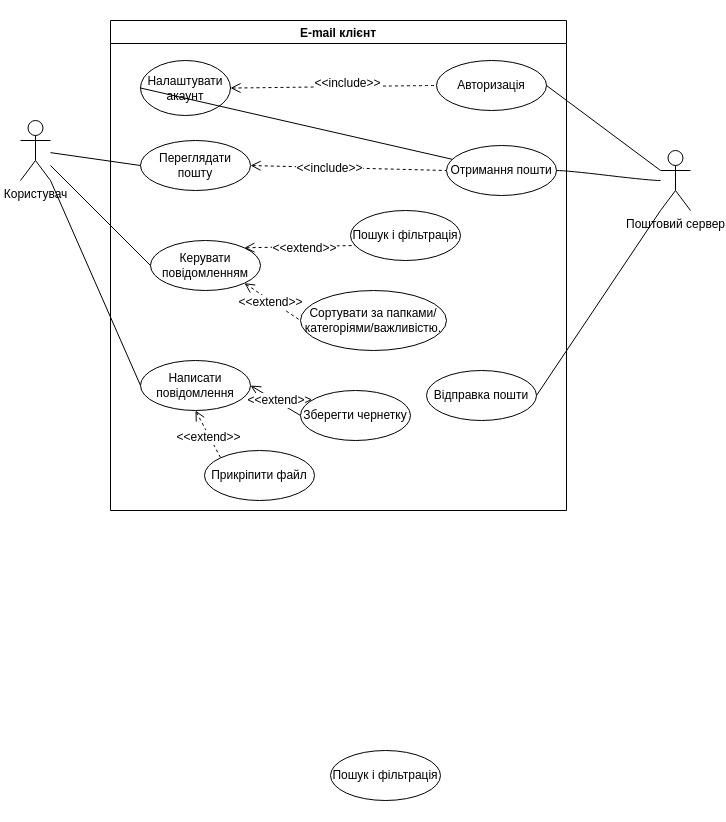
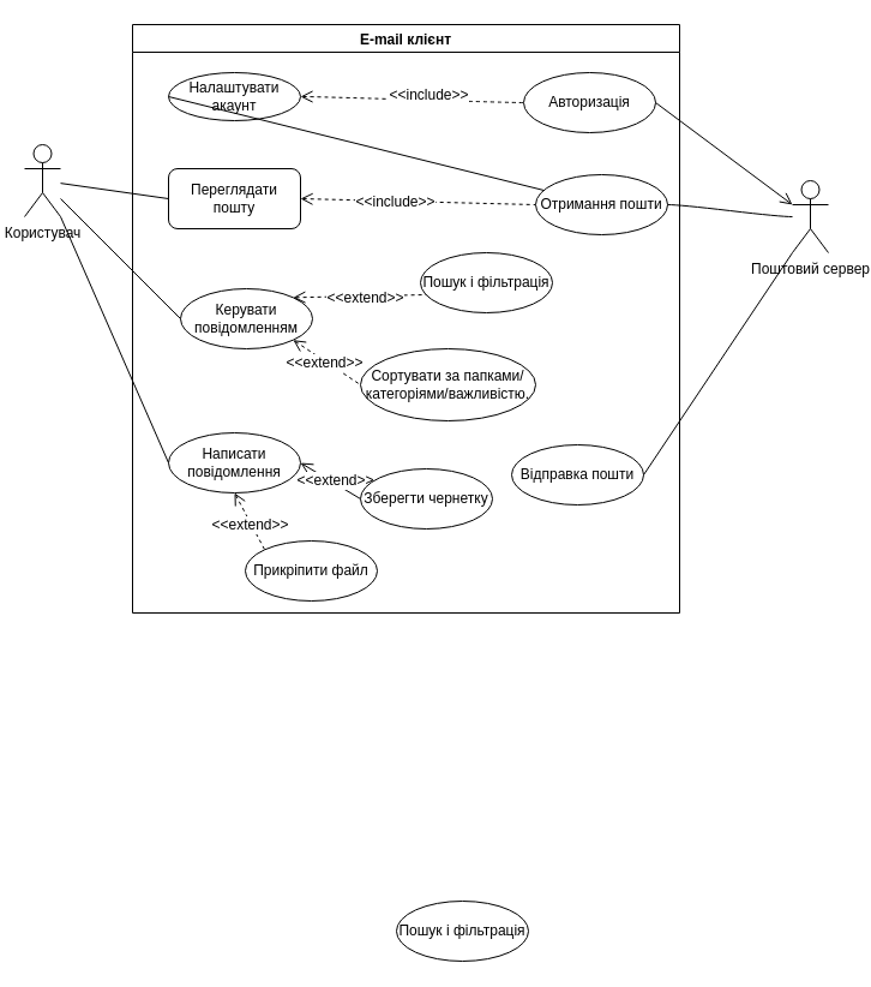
  <mxCell id="0" />
  <mxCell id="1" parent="0" />
  <mxCell id="2" value="E-mail клієнт" style="swimlane;" vertex="1" parent="1"><mxGeometry x="110" y="20" width="456" height="490" as="geometry" /></mxCell>
  <mxCell id="3" style="edgeStyle=entityRelationEdgeStyle;curved=1;rounded=0;orthogonalLoop=1;jettySize=auto;html=1;startArrow=open;endArrow=none;segment=10;sourcePerimeterSpacing=0;targetPerimeterSpacing=0;exitX=1;exitY=0.5;exitDx=0;exitDy=0;entryX=0;entryY=0.5;entryDx=0;entryDy=0;fontSize=12;startSize=8;endSize=8;endFill=0;dashed=1;startFill=0;" edge="1" parent="2" source="5" target="19"><mxGeometry relative="1" as="geometry" /></mxCell>
  <mxCell id="4" value="&amp;lt;&amp;lt;include&amp;gt;&amp;gt;" style="edgeLabel;html=1;align=center;verticalAlign=middle;resizable=0;points=[];fontSize=12;" vertex="1" connectable="0" parent="3"><mxGeometry x="0.136" y="4" relative="1" as="geometry"><mxPoint as="offset" /></mxGeometry></mxCell>
- <mxCell id="5" value="Налаштувати акаунт" style="ellipse;whiteSpace=wrap;html=1;align=center;newEdgeStyle={&quot;edgeStyle&quot;:&quot;entityRelationEdgeStyle&quot;,&quot;startArrow&quot;:&quot;none&quot;,&quot;endArrow&quot;:&quot;none&quot;,&quot;segment&quot;:10,&quot;curved&quot;:1,&quot;sourcePerimeterSpacing&quot;:0,&quot;targetPerimeterSpacing&quot;:0};treeFolding=1;treeMoving=1;" vertex="1" parent="2"><mxGeometry x="30" y="40" width="90" height="55" as="geometry" /></mxCell>
+ <mxCell id="5" value="Налаштувати акаунт" style="ellipse;whiteSpace=wrap;html=1;align=center;newEdgeStyle={&quot;edgeStyle&quot;:&quot;entityRelationEdgeStyle&quot;,&quot;startArrow&quot;:&quot;none&quot;,&quot;endArrow&quot;:&quot;none&quot;,&quot;segment&quot;:10,&quot;curved&quot;:1,&quot;sourcePerimeterSpacing&quot;:0,&quot;targetPerimeterSpacing&quot;:0};treeFolding=1;treeMoving=1;" vertex="1" parent="2"><mxGeometry x="30" y="40" width="110" height="40" as="geometry" /></mxCell>
  <mxCell id="6" style="rounded=0;orthogonalLoop=1;jettySize=auto;html=1;startArrow=open;endArrow=none;segment=10;sourcePerimeterSpacing=0;targetPerimeterSpacing=0;exitX=1;exitY=0.5;exitDx=0;exitDy=0;entryX=0;entryY=0.5;entryDx=0;entryDy=0;fontSize=12;startSize=8;endSize=8;endFill=0;dashed=1;startFill=0;" edge="1" parent="2" source="8" target="20"><mxGeometry relative="1" as="geometry" /></mxCell>
  <mxCell id="7" value="&amp;lt;&amp;lt;include&amp;gt;&amp;gt;" style="edgeLabel;html=1;align=center;verticalAlign=middle;resizable=0;points=[];fontSize=12;" vertex="1" connectable="0" parent="6"><mxGeometry x="-0.192" relative="1" as="geometry"><mxPoint as="offset" /></mxGeometry></mxCell>
- <mxCell id="8" value="Переглядати пошту" style="ellipse;whiteSpace=wrap;html=1;align=center;newEdgeStyle={&quot;edgeStyle&quot;:&quot;entityRelationEdgeStyle&quot;,&quot;startArrow&quot;:&quot;none&quot;,&quot;endArrow&quot;:&quot;none&quot;,&quot;segment&quot;:10,&quot;curved&quot;:1,&quot;sourcePerimeterSpacing&quot;:0,&quot;targetPerimeterSpacing&quot;:0};treeFolding=1;treeMoving=1;" vertex="1" parent="2"><mxGeometry x="30" y="120" width="110" height="50" as="geometry" /></mxCell>
+ <mxCell id="8" value="Переглядати пошту" style="whiteSpace=wrap;html=1;align=center;newEdgeStyle={&quot;edgeStyle&quot;:&quot;entityRelationEdgeStyle&quot;,&quot;startArrow&quot;:&quot;none&quot;,&quot;endArrow&quot;:&quot;none&quot;,&quot;segment&quot;:10,&quot;curved&quot;:1,&quot;sourcePerimeterSpacing&quot;:0,&quot;targetPerimeterSpacing&quot;:0};treeFolding=1;treeMoving=1;rounded=1;" vertex="1" parent="2"><mxGeometry x="30" y="120" width="110" height="50" as="geometry" /></mxCell>
  <mxCell id="9" value="Сортувати за папками/категоріями/важливістю." style="ellipse;whiteSpace=wrap;html=1;align=center;newEdgeStyle={&quot;edgeStyle&quot;:&quot;entityRelationEdgeStyle&quot;,&quot;startArrow&quot;:&quot;none&quot;,&quot;endArrow&quot;:&quot;none&quot;,&quot;segment&quot;:10,&quot;curved&quot;:1,&quot;sourcePerimeterSpacing&quot;:0,&quot;targetPerimeterSpacing&quot;:0};treeFolding=1;treeMoving=1;" vertex="1" parent="2"><mxGeometry x="190" y="270" width="146" height="60" as="geometry" /></mxCell>
  <mxCell id="10" style="rounded=0;orthogonalLoop=1;jettySize=auto;html=1;startArrow=open;endArrow=none;segment=10;sourcePerimeterSpacing=0;targetPerimeterSpacing=0;exitX=0.5;exitY=1;exitDx=0;exitDy=0;entryX=0;entryY=0;entryDx=0;entryDy=0;fontSize=12;startSize=8;endSize=8;dashed=1;startFill=0;" edge="1" parent="2" source="14" target="25"><mxGeometry relative="1" as="geometry" /></mxCell>
  <mxCell id="11" value="&amp;lt;&amp;lt;extend&amp;gt;&amp;gt;" style="edgeLabel;html=1;align=center;verticalAlign=middle;resizable=0;points=[];fontSize=12;" vertex="1" connectable="0" parent="10"><mxGeometry x="0.085" y="-1" relative="1" as="geometry"><mxPoint as="offset" /></mxGeometry></mxCell>
  <mxCell id="12" style="rounded=0;orthogonalLoop=1;jettySize=auto;html=1;startArrow=open;endArrow=none;segment=10;sourcePerimeterSpacing=0;targetPerimeterSpacing=0;exitX=1;exitY=0.5;exitDx=0;exitDy=0;entryX=0;entryY=0.5;entryDx=0;entryDy=0;fontSize=12;startSize=8;endSize=8;dashed=0;startFill=0;" edge="1" parent="2" source="14" target="24"><mxGeometry relative="1" as="geometry" /></mxCell>
  <mxCell id="13" value="&amp;lt;&amp;lt;extend&amp;gt;&amp;gt;" style="edgeLabel;html=1;align=center;verticalAlign=middle;resizable=0;points=[];fontSize=12;" vertex="1" connectable="0" parent="12"><mxGeometry x="0.088" y="2" relative="1" as="geometry"><mxPoint as="offset" /></mxGeometry></mxCell>
  <mxCell id="14" value="Написати повідомлення" style="ellipse;whiteSpace=wrap;html=1;align=center;newEdgeStyle={&quot;edgeStyle&quot;:&quot;entityRelationEdgeStyle&quot;,&quot;startArrow&quot;:&quot;none&quot;,&quot;endArrow&quot;:&quot;none&quot;,&quot;segment&quot;:10,&quot;curved&quot;:1,&quot;sourcePerimeterSpacing&quot;:0,&quot;targetPerimeterSpacing&quot;:0};treeFolding=1;treeMoving=1;" vertex="1" parent="2"><mxGeometry x="30" y="340" width="110" height="50" as="geometry" /></mxCell>
  <mxCell id="15" style="rounded=0;orthogonalLoop=1;jettySize=auto;html=1;startArrow=open;endArrow=none;segment=10;sourcePerimeterSpacing=0;targetPerimeterSpacing=0;exitX=1;exitY=1;exitDx=0;exitDy=0;entryX=0;entryY=0.5;entryDx=0;entryDy=0;fontSize=12;startSize=8;endSize=8;dashed=1;startFill=0;" edge="1" parent="2" source="17" target="9"><mxGeometry relative="1" as="geometry" /></mxCell>
  <mxCell id="16" value="&amp;lt;&amp;lt;extend&amp;gt;&amp;gt;" style="edgeLabel;html=1;align=center;verticalAlign=middle;resizable=0;points=[];fontSize=12;" vertex="1" connectable="0" parent="15"><mxGeometry x="-0.054" y="-1" relative="1" as="geometry"><mxPoint as="offset" /></mxGeometry></mxCell>
  <mxCell id="17" value="Керувати повідомленням" style="ellipse;whiteSpace=wrap;html=1;align=center;newEdgeStyle={&quot;edgeStyle&quot;:&quot;entityRelationEdgeStyle&quot;,&quot;startArrow&quot;:&quot;none&quot;,&quot;endArrow&quot;:&quot;none&quot;,&quot;segment&quot;:10,&quot;curved&quot;:1,&quot;sourcePerimeterSpacing&quot;:0,&quot;targetPerimeterSpacing&quot;:0};treeFolding=1;treeMoving=1;" vertex="1" parent="2"><mxGeometry x="40" y="220" width="110" height="50" as="geometry" /></mxCell>
  <mxCell id="18" value="Пошук і фільтрація" style="ellipse;whiteSpace=wrap;html=1;align=center;newEdgeStyle={&quot;edgeStyle&quot;:&quot;entityRelationEdgeStyle&quot;,&quot;startArrow&quot;:&quot;none&quot;,&quot;endArrow&quot;:&quot;none&quot;,&quot;segment&quot;:10,&quot;curved&quot;:1,&quot;sourcePerimeterSpacing&quot;:0,&quot;targetPerimeterSpacing&quot;:0};treeFolding=1;treeMoving=1;" vertex="1" parent="2"><mxGeometry x="240" y="190" width="110" height="50" as="geometry" /></mxCell>
  <mxCell id="19" value="Авторизація" style="ellipse;whiteSpace=wrap;html=1;align=center;newEdgeStyle={&quot;edgeStyle&quot;:&quot;entityRelationEdgeStyle&quot;,&quot;startArrow&quot;:&quot;none&quot;,&quot;endArrow&quot;:&quot;none&quot;,&quot;segment&quot;:10,&quot;curved&quot;:1,&quot;sourcePerimeterSpacing&quot;:0,&quot;targetPerimeterSpacing&quot;:0};treeFolding=1;treeMoving=1;" vertex="1" parent="2"><mxGeometry x="326" y="40" width="110" height="50" as="geometry" /></mxCell>
  <mxCell id="20" value="Отримання пошти" style="ellipse;whiteSpace=wrap;html=1;align=center;newEdgeStyle={&quot;edgeStyle&quot;:&quot;entityRelationEdgeStyle&quot;,&quot;startArrow&quot;:&quot;none&quot;,&quot;endArrow&quot;:&quot;none&quot;,&quot;segment&quot;:10,&quot;curved&quot;:1,&quot;sourcePerimeterSpacing&quot;:0,&quot;targetPerimeterSpacing&quot;:0};treeFolding=1;treeMoving=1;" vertex="1" parent="2"><mxGeometry x="336" y="125" width="110" height="50" as="geometry" /></mxCell>
  <mxCell id="21" value="Відправка пошти" style="ellipse;whiteSpace=wrap;html=1;align=center;newEdgeStyle={&quot;edgeStyle&quot;:&quot;entityRelationEdgeStyle&quot;,&quot;startArrow&quot;:&quot;none&quot;,&quot;endArrow&quot;:&quot;none&quot;,&quot;segment&quot;:10,&quot;curved&quot;:1,&quot;sourcePerimeterSpacing&quot;:0,&quot;targetPerimeterSpacing&quot;:0};treeFolding=1;treeMoving=1;" vertex="1" parent="2"><mxGeometry x="316" y="350" width="110" height="50" as="geometry" /></mxCell>
  <mxCell id="22" style="rounded=0;orthogonalLoop=1;jettySize=auto;html=1;startArrow=open;endArrow=none;segment=10;sourcePerimeterSpacing=0;targetPerimeterSpacing=0;exitX=1;exitY=0;exitDx=0;exitDy=0;entryX=0.045;entryY=0.7;entryDx=0;entryDy=0;entryPerimeter=0;fontSize=12;startSize=8;endSize=8;dashed=1;startFill=0;" edge="1" parent="2" source="17" target="18"><mxGeometry relative="1" as="geometry" /></mxCell>
  <mxCell id="23" value="&amp;lt;&amp;lt;extend&amp;gt;&amp;gt;" style="edgeLabel;html=1;align=center;verticalAlign=middle;resizable=0;points=[];fontSize=12;" vertex="1" connectable="0" parent="22"><mxGeometry x="0.08" y="-1" relative="1" as="geometry"><mxPoint as="offset" /></mxGeometry></mxCell>
  <mxCell id="24" value="Зберегти чернетку" style="ellipse;whiteSpace=wrap;html=1;align=center;newEdgeStyle={&quot;edgeStyle&quot;:&quot;entityRelationEdgeStyle&quot;,&quot;startArrow&quot;:&quot;none&quot;,&quot;endArrow&quot;:&quot;none&quot;,&quot;segment&quot;:10,&quot;curved&quot;:1,&quot;sourcePerimeterSpacing&quot;:0,&quot;targetPerimeterSpacing&quot;:0};treeFolding=1;treeMoving=1;" vertex="1" parent="2"><mxGeometry x="190" y="370" width="110" height="50" as="geometry" /></mxCell>
  <mxCell id="25" value="Прикріпити файл" style="ellipse;whiteSpace=wrap;html=1;align=center;newEdgeStyle={&quot;edgeStyle&quot;:&quot;entityRelationEdgeStyle&quot;,&quot;startArrow&quot;:&quot;none&quot;,&quot;endArrow&quot;:&quot;none&quot;,&quot;segment&quot;:10,&quot;curved&quot;:1,&quot;sourcePerimeterSpacing&quot;:0,&quot;targetPerimeterSpacing&quot;:0};treeFolding=1;treeMoving=1;" vertex="1" parent="2"><mxGeometry x="94" y="430" width="110" height="50" as="geometry" /></mxCell>
  <mxCell id="26" value="Користувач" style="shape=umlActor;verticalLabelPosition=bottom;verticalAlign=top;html=1;outlineConnect=0;" vertex="1" parent="1"><mxGeometry x="20" y="120" width="30" height="60" as="geometry" /></mxCell>
  <mxCell id="27" value="Поштовий сервер" style="shape=umlActor;verticalLabelPosition=bottom;verticalAlign=top;html=1;outlineConnect=0;" vertex="1" parent="1"><mxGeometry x="660" y="150" width="30" height="60" as="geometry" /></mxCell>
  <mxCell id="28" style="rounded=0;orthogonalLoop=1;jettySize=auto;html=1;startArrow=none;endArrow=none;segment=10;sourcePerimeterSpacing=0;targetPerimeterSpacing=0;exitX=0;exitY=0.5;exitDx=0;exitDy=0;fontSize=12;startSize=8;endSize=8;" edge="1" parent="1" source="5" target="20"><mxGeometry relative="1" as="geometry" /></mxCell>
  <mxCell id="29" style="rounded=0;orthogonalLoop=1;jettySize=auto;html=1;startArrow=none;endArrow=none;segment=10;sourcePerimeterSpacing=0;targetPerimeterSpacing=0;exitX=0;exitY=0.5;exitDx=0;exitDy=0;fontSize=12;startSize=8;endSize=8;" edge="1" parent="1" source="8" target="26"><mxGeometry relative="1" as="geometry" /></mxCell>
  <mxCell id="30" style="rounded=0;orthogonalLoop=1;jettySize=auto;html=1;startArrow=none;endArrow=none;segment=10;sourcePerimeterSpacing=0;targetPerimeterSpacing=0;exitX=0;exitY=0.5;exitDx=0;exitDy=0;entryX=1;entryY=1;entryDx=0;entryDy=0;entryPerimeter=0;fontSize=12;startSize=8;endSize=8;" edge="1" parent="1" source="14" target="26"><mxGeometry relative="1" as="geometry" /></mxCell>
  <mxCell id="31" style="rounded=0;orthogonalLoop=1;jettySize=auto;html=1;startArrow=none;endArrow=none;segment=10;sourcePerimeterSpacing=0;targetPerimeterSpacing=0;exitX=0;exitY=0.5;exitDx=0;exitDy=0;fontSize=12;startSize=8;endSize=8;" edge="1" parent="1" source="17" target="26"><mxGeometry relative="1" as="geometry" /></mxCell>
  <mxCell id="32" value="Пошук і фільтрація" style="ellipse;whiteSpace=wrap;html=1;align=center;newEdgeStyle={&quot;edgeStyle&quot;:&quot;entityRelationEdgeStyle&quot;,&quot;startArrow&quot;:&quot;none&quot;,&quot;endArrow&quot;:&quot;none&quot;,&quot;segment&quot;:10,&quot;curved&quot;:1,&quot;sourcePerimeterSpacing&quot;:0,&quot;targetPerimeterSpacing&quot;:0};treeFolding=1;treeMoving=1;" vertex="1" parent="1"><mxGeometry x="330" y="750" width="110" height="50" as="geometry" /></mxCell>
  <mxCell id="33" style="edgeStyle=entityRelationEdgeStyle;curved=1;rounded=0;orthogonalLoop=1;jettySize=auto;html=1;startArrow=none;endArrow=none;segment=10;sourcePerimeterSpacing=0;targetPerimeterSpacing=0;exitX=1;exitY=0.5;exitDx=0;exitDy=0;fontSize=12;startSize=8;endSize=8;" edge="1" parent="1" source="20" target="27"><mxGeometry relative="1" as="geometry" /></mxCell>
- <mxCell id="34" style="rounded=0;orthogonalLoop=1;jettySize=auto;html=1;startArrow=none;endArrow=none;segment=10;sourcePerimeterSpacing=0;targetPerimeterSpacing=0;exitX=1;exitY=0.5;exitDx=0;exitDy=0;entryX=0;entryY=0.333;entryDx=0;entryDy=0;entryPerimeter=0;fontSize=12;startSize=8;endSize=8;" edge="1" parent="1" source="19" target="27"><mxGeometry relative="1" as="geometry" /></mxCell>
+ <mxCell id="34" style="rounded=0;orthogonalLoop=1;jettySize=auto;html=1;startArrow=none;endArrow=open;segment=10;sourcePerimeterSpacing=0;targetPerimeterSpacing=0;exitX=1;exitY=0.5;exitDx=0;exitDy=0;entryX=0;entryY=0.333;entryDx=0;entryDy=0;entryPerimeter=0;fontSize=12;startSize=8;endSize=8;" edge="1" parent="1" source="19" target="27"><mxGeometry relative="1" as="geometry" /></mxCell>
  <mxCell id="35" style="rounded=0;orthogonalLoop=1;jettySize=auto;html=1;startArrow=none;endArrow=none;segment=10;sourcePerimeterSpacing=0;targetPerimeterSpacing=0;exitX=1;exitY=0.5;exitDx=0;exitDy=0;entryX=0;entryY=1;entryDx=0;entryDy=0;entryPerimeter=0;fontSize=12;startSize=8;endSize=8;" edge="1" parent="1" source="21" target="27"><mxGeometry relative="1" as="geometry" /></mxCell>
